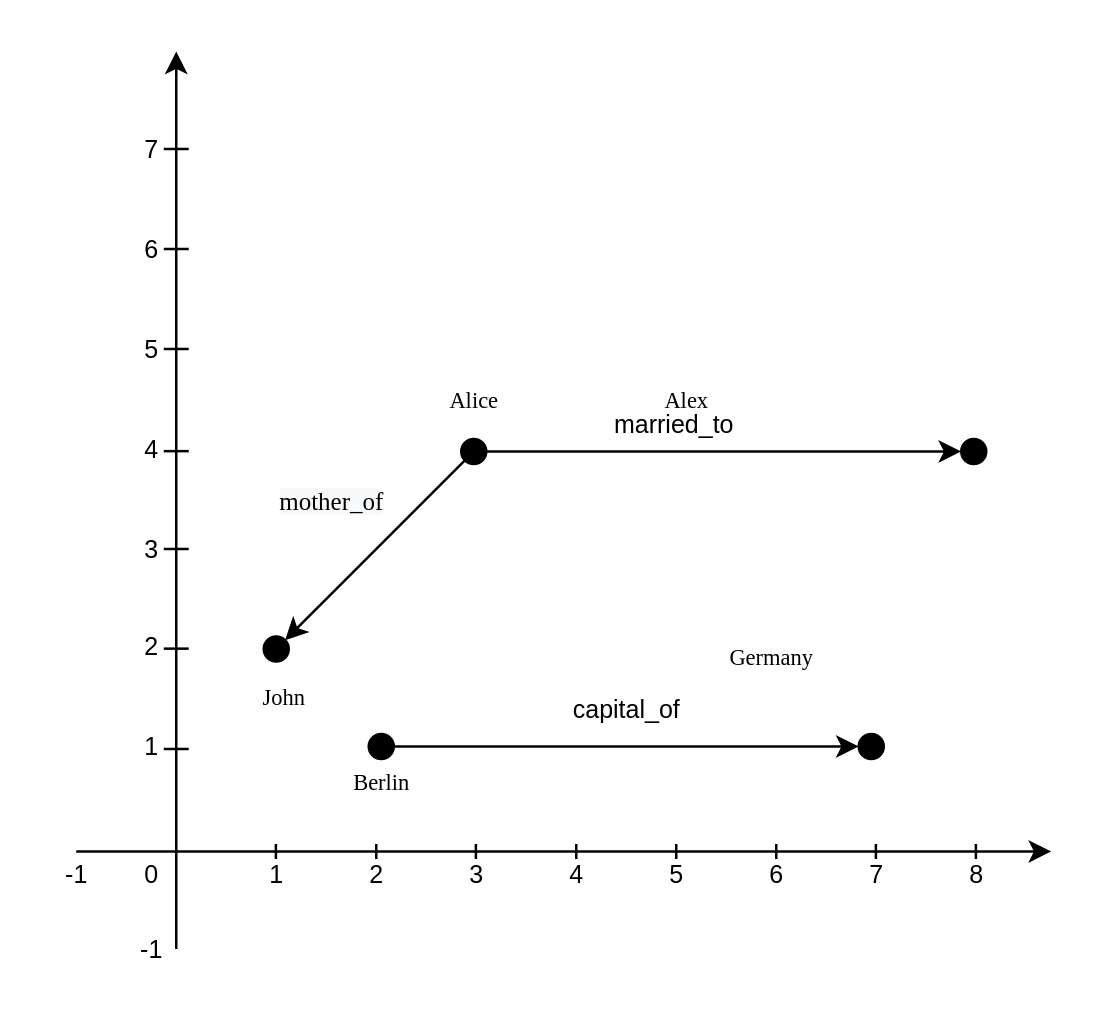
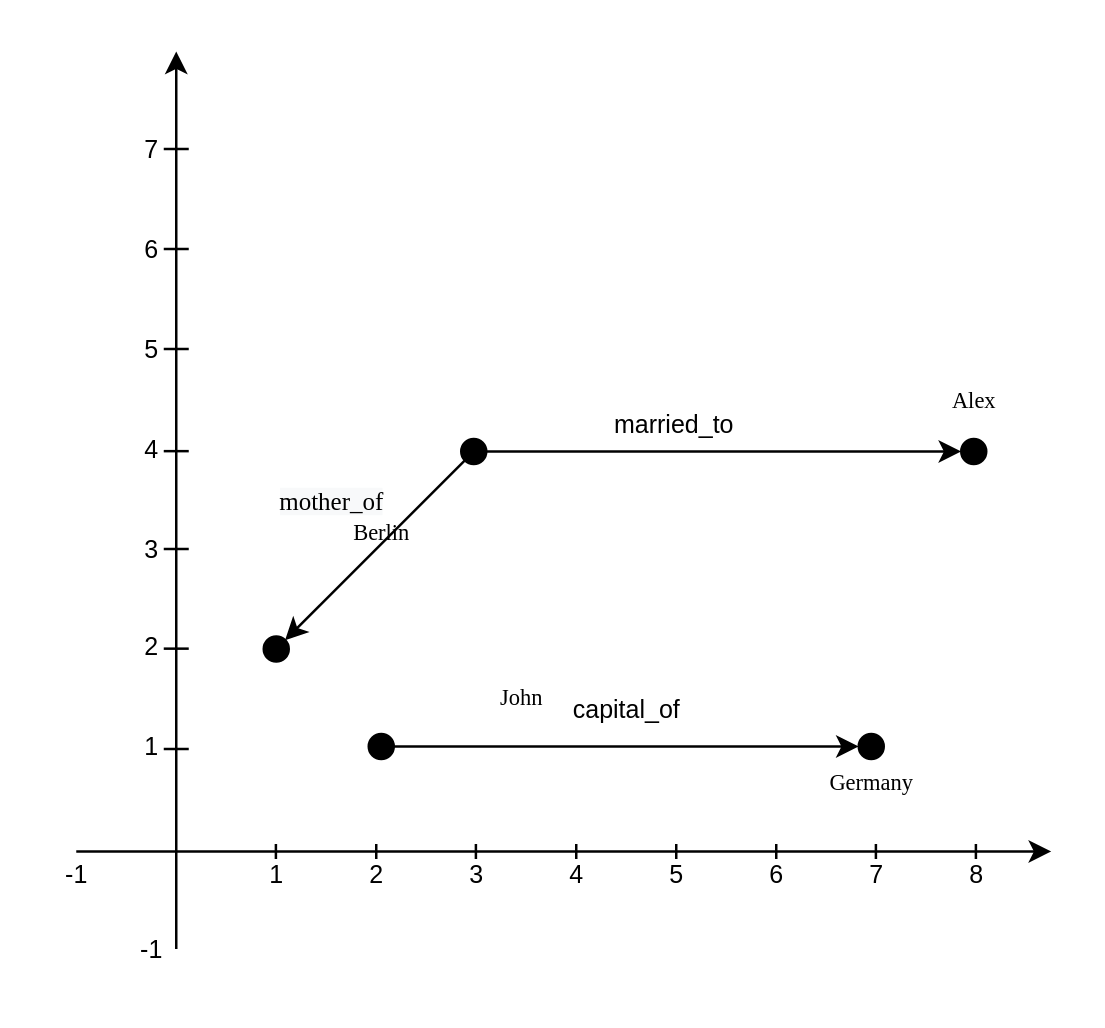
  <mxCell id="0" />
  <mxCell id="1" parent="0" />
  <mxCell id="2" value="" style="endArrow=classic;html=1;" edge="1" parent="1"><mxGeometry width="50" height="50" relative="1" as="geometry"><mxPoint x="70" y="379" as="sourcePoint" /><mxPoint x="70" y="20" as="targetPoint" /></mxGeometry></mxCell>
  <mxCell id="3" value="" style="endArrow=classic;html=1;" edge="1" parent="1"><mxGeometry width="50" height="50" relative="1" as="geometry"><mxPoint x="30" y="340" as="sourcePoint" /><mxPoint x="420" y="340" as="targetPoint" /></mxGeometry></mxCell>
  <mxCell id="4" value="" style="ellipse;whiteSpace=wrap;html=1;aspect=fixed;fillColor=#000000;" vertex="1" parent="1"><mxGeometry x="105" y="254" width="10" height="10" as="geometry" /></mxCell>
  <mxCell id="5" style="rounded=0;orthogonalLoop=1;jettySize=auto;html=1;exitX=0;exitY=1;exitDx=0;exitDy=0;entryX=1;entryY=0;entryDx=0;entryDy=0;shadow=0;jumpStyle=none;" edge="1" parent="1" source="9" target="4"><mxGeometry relative="1" as="geometry" /></mxCell>
  <mxCell id="6" value="&lt;span style=&quot;font-family: verdana; font-size: 10px; background-color: rgb(248, 249, 250);&quot;&gt;mother_of&lt;/span&gt;" style="edgeLabel;html=1;align=center;verticalAlign=middle;resizable=0;points=[];fontSize=10;" vertex="1" connectable="0" parent="5"><mxGeometry x="0.025" y="-1" relative="1" as="geometry"><mxPoint x="-16.95" y="-20.14" as="offset" /></mxGeometry></mxCell>
  <mxCell id="7" style="edgeStyle=none;rounded=0;jumpStyle=none;orthogonalLoop=1;jettySize=auto;html=1;exitX=1;exitY=0.5;exitDx=0;exitDy=0;entryX=0;entryY=0.5;entryDx=0;entryDy=0;shadow=0;strokeColor=#000000;" edge="1" parent="1" source="9" target="10"><mxGeometry relative="1" as="geometry" /></mxCell>
  <mxCell id="8" value="&lt;span style=&quot;font-size: 10px;&quot;&gt;married_to&lt;/span&gt;" style="edgeLabel;html=1;align=center;verticalAlign=middle;resizable=0;points=[];fontSize=10;" vertex="1" connectable="0" parent="7"><mxGeometry x="-0.223" relative="1" as="geometry"><mxPoint y="-11.22" as="offset" /></mxGeometry></mxCell>
  <mxCell id="9" value="" style="ellipse;whiteSpace=wrap;html=1;aspect=fixed;fillColor=#000000;" vertex="1" parent="1"><mxGeometry x="184" y="175" width="10" height="10" as="geometry" /></mxCell>
  <mxCell id="10" value="" style="ellipse;whiteSpace=wrap;html=1;aspect=fixed;fillColor=#000000;" vertex="1" parent="1"><mxGeometry x="384" y="175" width="10" height="10" as="geometry" /></mxCell>
  <mxCell id="11" value="&lt;span style=&quot;font-size: 10px;&quot;&gt;capital_of&lt;/span&gt;" style="edgeStyle=none;rounded=0;jumpStyle=none;orthogonalLoop=1;jettySize=auto;html=1;exitX=1;exitY=0.5;exitDx=0;exitDy=0;entryX=0;entryY=0.5;entryDx=0;entryDy=0;shadow=0;strokeColor=#000000;fontSize=10;" edge="1" parent="1" source="12" target="13"><mxGeometry y="15" relative="1" as="geometry"><mxPoint as="offset" /></mxGeometry></mxCell>
  <mxCell id="12" value="" style="ellipse;whiteSpace=wrap;html=1;aspect=fixed;fillColor=#000000;" vertex="1" parent="1"><mxGeometry x="147" y="293" width="10" height="10" as="geometry" /></mxCell>
  <mxCell id="13" value="" style="ellipse;whiteSpace=wrap;html=1;aspect=fixed;fillColor=#000000;" vertex="1" parent="1"><mxGeometry x="343" y="293" width="10" height="10" as="geometry" /></mxCell>
- <mxCell id="14" value="&lt;span style=&quot;font-family: verdana; font-size: 9px;&quot;&gt;John&lt;/span&gt;" style="text;html=1;align=center;verticalAlign=middle;resizable=0;points=[];autosize=1;fontSize=9;" vertex="1" parent="1"><mxGeometry x="92.5" y="269" width="40" height="20" as="geometry" /></mxCell>
- <mxCell id="15" value="&lt;span style=&quot;font-family: verdana; font-size: 9px;&quot;&gt;Alice&lt;/span&gt;" style="text;html=1;align=center;verticalAlign=middle;resizable=0;points=[];autosize=1;fontSize=9;" vertex="1" parent="1"><mxGeometry x="169" y="150" width="40" height="20" as="geometry" /></mxCell>
- <mxCell id="16" value="&lt;span style=&quot;font-family: verdana; font-size: 9px;&quot;&gt;Alex&lt;/span&gt;" style="text;html=1;align=center;verticalAlign=middle;resizable=0;points=[];autosize=1;fontSize=9;" vertex="1" parent="1"><mxGeometry x="259" y="150" width="30" height="20" as="geometry" /></mxCell>
- <mxCell id="17" value="&lt;span style=&quot;font-family: verdana; font-size: 9px;&quot;&gt;Berlin&lt;/span&gt;" style="text;html=1;align=center;verticalAlign=middle;resizable=0;points=[];autosize=1;fontSize=9;" vertex="1" parent="1"><mxGeometry x="132" y="303" width="40" height="20" as="geometry" /></mxCell>
- <mxCell id="18" value="&lt;span style=&quot;font-family: verdana; font-size: 9px;&quot;&gt;Germany&lt;/span&gt;" style="text;html=1;align=center;verticalAlign=middle;resizable=0;points=[];autosize=1;fontSize=9;" vertex="1" parent="1"><mxGeometry x="278" y="253" width="60" height="20" as="geometry" /></mxCell>
+ <mxCell id="14" value="&lt;span style=&quot;font-family: verdana; font-size: 9px;&quot;&gt;John&lt;/span&gt;" style="text;html=1;align=center;verticalAlign=middle;resizable=0;points=[];autosize=1;fontSize=9;" vertex="1" parent="1"><mxGeometry x="187.5" y="269" width="40" height="20" as="geometry" /></mxCell>
+ <mxCell id="16" value="&lt;span style=&quot;font-family: verdana; font-size: 9px;&quot;&gt;Alex&lt;/span&gt;" style="text;html=1;align=center;verticalAlign=middle;resizable=0;points=[];autosize=1;fontSize=9;" vertex="1" parent="1"><mxGeometry x="374" y="150" width="30" height="20" as="geometry" /></mxCell>
+ <mxCell id="17" value="&lt;span style=&quot;font-family: verdana; font-size: 9px;&quot;&gt;Berlin&lt;/span&gt;" style="text;html=1;align=center;verticalAlign=middle;resizable=0;points=[];autosize=1;fontSize=9;" vertex="1" parent="1"><mxGeometry x="132" y="203" width="40" height="20" as="geometry" /></mxCell>
+ <mxCell id="18" value="&lt;span style=&quot;font-family: verdana; font-size: 9px;&quot;&gt;Germany&lt;/span&gt;" style="text;html=1;align=center;verticalAlign=middle;resizable=0;points=[];autosize=1;fontSize=9;" vertex="1" parent="1"><mxGeometry x="318" y="303" width="60" height="20" as="geometry" /></mxCell>
  <mxCell id="19" value="" style="endArrow=none;html=1;shadow=0;strokeColor=#000000;fontSize=10;" edge="1" parent="1"><mxGeometry width="50" height="50" relative="1" as="geometry"><mxPoint x="65" y="299" as="sourcePoint" /><mxPoint x="75" y="299" as="targetPoint" /></mxGeometry></mxCell>
  <mxCell id="20" value="" style="endArrow=none;html=1;shadow=0;strokeColor=#000000;fontSize=10;" edge="1" parent="1"><mxGeometry width="50" height="50" relative="1" as="geometry"><mxPoint x="65" y="258.86" as="sourcePoint" /><mxPoint x="75" y="258.86" as="targetPoint" /></mxGeometry></mxCell>
  <mxCell id="21" value="" style="endArrow=none;html=1;shadow=0;strokeColor=#000000;fontSize=10;" edge="1" parent="1"><mxGeometry width="50" height="50" relative="1" as="geometry"><mxPoint x="65" y="219" as="sourcePoint" /><mxPoint x="75" y="219" as="targetPoint" /></mxGeometry></mxCell>
  <mxCell id="22" value="" style="endArrow=none;html=1;shadow=0;strokeColor=#000000;fontSize=10;" edge="1" parent="1"><mxGeometry width="50" height="50" relative="1" as="geometry"><mxPoint x="65" y="179.86" as="sourcePoint" /><mxPoint x="75" y="179.86" as="targetPoint" /></mxGeometry></mxCell>
  <mxCell id="23" value="" style="endArrow=none;html=1;shadow=0;strokeColor=#000000;fontSize=10;" edge="1" parent="1"><mxGeometry width="50" height="50" relative="1" as="geometry"><mxPoint x="65" y="139" as="sourcePoint" /><mxPoint x="75" y="139" as="targetPoint" /></mxGeometry></mxCell>
  <mxCell id="24" value="" style="endArrow=none;html=1;shadow=0;strokeColor=#000000;fontSize=10;" edge="1" parent="1"><mxGeometry width="50" height="50" relative="1" as="geometry"><mxPoint x="65" y="99" as="sourcePoint" /><mxPoint x="75" y="99" as="targetPoint" /></mxGeometry></mxCell>
  <mxCell id="25" value="" style="endArrow=none;html=1;shadow=0;strokeColor=#000000;fontSize=10;" edge="1" parent="1"><mxGeometry width="50" height="50" relative="1" as="geometry"><mxPoint x="65" y="59" as="sourcePoint" /><mxPoint x="75" y="59" as="targetPoint" /></mxGeometry></mxCell>
  <mxCell id="26" value="" style="endArrow=none;html=1;shadow=0;strokeColor=#000000;fontSize=10;" edge="1" parent="1"><mxGeometry width="50" height="50" relative="1" as="geometry"><mxPoint x="109.86" y="337" as="sourcePoint" /><mxPoint x="109.86" y="343" as="targetPoint" /></mxGeometry></mxCell>
  <mxCell id="27" value="" style="endArrow=none;html=1;shadow=0;strokeColor=#000000;fontSize=10;" edge="1" parent="1"><mxGeometry width="50" height="50" relative="1" as="geometry"><mxPoint x="150" y="337" as="sourcePoint" /><mxPoint x="150" y="343" as="targetPoint" /></mxGeometry></mxCell>
  <mxCell id="28" value="" style="endArrow=none;html=1;shadow=0;strokeColor=#000000;fontSize=10;" edge="1" parent="1"><mxGeometry width="50" height="50" relative="1" as="geometry"><mxPoint x="189.86" y="337" as="sourcePoint" /><mxPoint x="189.86" y="343" as="targetPoint" /></mxGeometry></mxCell>
  <mxCell id="29" value="" style="endArrow=none;html=1;shadow=0;strokeColor=#000000;fontSize=10;" edge="1" parent="1"><mxGeometry width="50" height="50" relative="1" as="geometry"><mxPoint x="230" y="337" as="sourcePoint" /><mxPoint x="230" y="343" as="targetPoint" /></mxGeometry></mxCell>
  <mxCell id="30" value="" style="endArrow=none;html=1;shadow=0;strokeColor=#000000;fontSize=10;" edge="1" parent="1"><mxGeometry width="50" height="50" relative="1" as="geometry"><mxPoint x="270" y="337" as="sourcePoint" /><mxPoint x="270" y="343" as="targetPoint" /></mxGeometry></mxCell>
  <mxCell id="31" value="" style="endArrow=none;html=1;shadow=0;strokeColor=#000000;fontSize=10;" edge="1" parent="1"><mxGeometry width="50" height="50" relative="1" as="geometry"><mxPoint x="310" y="337" as="sourcePoint" /><mxPoint x="310" y="343" as="targetPoint" /></mxGeometry></mxCell>
  <mxCell id="32" value="" style="endArrow=none;html=1;shadow=0;strokeColor=#000000;fontSize=10;" edge="1" parent="1"><mxGeometry width="50" height="50" relative="1" as="geometry"><mxPoint x="349.86" y="337" as="sourcePoint" /><mxPoint x="349.86" y="343" as="targetPoint" /></mxGeometry></mxCell>
  <mxCell id="33" value="" style="endArrow=none;html=1;shadow=0;strokeColor=#000000;fontSize=10;" edge="1" parent="1"><mxGeometry width="50" height="50" relative="1" as="geometry"><mxPoint x="389.86" y="337" as="sourcePoint" /><mxPoint x="389.86" y="343" as="targetPoint" /></mxGeometry></mxCell>
  <mxCell id="34" value="1" style="text;html=1;align=center;verticalAlign=middle;resizable=0;points=[];autosize=1;fontSize=10;" vertex="1" parent="1"><mxGeometry x="100" y="339" width="20" height="20" as="geometry" /></mxCell>
  <mxCell id="35" value="2" style="text;html=1;align=center;verticalAlign=middle;resizable=0;points=[];autosize=1;fontSize=10;" vertex="1" parent="1"><mxGeometry x="140" y="339" width="20" height="20" as="geometry" /></mxCell>
  <mxCell id="36" value="3" style="text;html=1;align=center;verticalAlign=middle;resizable=0;points=[];autosize=1;fontSize=10;" vertex="1" parent="1"><mxGeometry x="180" y="339" width="20" height="20" as="geometry" /></mxCell>
  <mxCell id="37" value="4" style="text;html=1;align=center;verticalAlign=middle;resizable=0;points=[];autosize=1;fontSize=10;" vertex="1" parent="1"><mxGeometry x="220" y="339" width="20" height="20" as="geometry" /></mxCell>
  <mxCell id="38" value="5" style="text;html=1;align=center;verticalAlign=middle;resizable=0;points=[];autosize=1;fontSize=10;" vertex="1" parent="1"><mxGeometry x="260" y="339" width="20" height="20" as="geometry" /></mxCell>
  <mxCell id="39" value="6" style="text;html=1;align=center;verticalAlign=middle;resizable=0;points=[];autosize=1;fontSize=10;" vertex="1" parent="1"><mxGeometry x="300" y="339" width="20" height="20" as="geometry" /></mxCell>
  <mxCell id="40" value="7" style="text;html=1;align=center;verticalAlign=middle;resizable=0;points=[];autosize=1;fontSize=10;" vertex="1" parent="1"><mxGeometry x="340" y="339" width="20" height="20" as="geometry" /></mxCell>
  <mxCell id="41" value="8" style="text;html=1;align=center;verticalAlign=middle;resizable=0;points=[];autosize=1;fontSize=10;" vertex="1" parent="1"><mxGeometry x="380" y="339" width="20" height="20" as="geometry" /></mxCell>
  <mxCell id="42" value="1" style="text;html=1;align=center;verticalAlign=middle;resizable=0;points=[];autosize=1;fontSize=10;" vertex="1" parent="1"><mxGeometry x="50" y="288" width="20" height="20" as="geometry" /></mxCell>
  <mxCell id="43" value="2" style="text;html=1;align=center;verticalAlign=middle;resizable=0;points=[];autosize=1;fontSize=10;" vertex="1" parent="1"><mxGeometry x="50" y="248" width="20" height="20" as="geometry" /></mxCell>
  <mxCell id="44" value="3" style="text;html=1;align=center;verticalAlign=middle;resizable=0;points=[];autosize=1;fontSize=10;" vertex="1" parent="1"><mxGeometry x="50" y="209" width="20" height="20" as="geometry" /></mxCell>
  <mxCell id="45" value="4" style="text;html=1;align=center;verticalAlign=middle;resizable=0;points=[];autosize=1;fontSize=10;" vertex="1" parent="1"><mxGeometry x="50" y="169" width="20" height="20" as="geometry" /></mxCell>
  <mxCell id="46" value="5" style="text;html=1;align=center;verticalAlign=middle;resizable=0;points=[];autosize=1;fontSize=10;" vertex="1" parent="1"><mxGeometry x="50" y="129" width="20" height="20" as="geometry" /></mxCell>
  <mxCell id="47" value="6" style="text;html=1;align=center;verticalAlign=middle;resizable=0;points=[];autosize=1;fontSize=10;" vertex="1" parent="1"><mxGeometry x="50" y="89" width="20" height="20" as="geometry" /></mxCell>
  <mxCell id="48" value="7" style="text;html=1;align=center;verticalAlign=middle;resizable=0;points=[];autosize=1;fontSize=10;" vertex="1" parent="1"><mxGeometry x="50" y="49" width="20" height="20" as="geometry" /></mxCell>
- <mxCell id="49" value="0" style="text;html=1;align=center;verticalAlign=middle;resizable=0;points=[];autosize=1;fontSize=10;" vertex="1" parent="1"><mxGeometry x="50" y="339" width="20" height="20" as="geometry" /></mxCell>
  <mxCell id="50" value="-1" style="text;html=1;align=center;verticalAlign=middle;resizable=0;points=[];autosize=1;fontSize=10;" vertex="1" parent="1"><mxGeometry x="50" y="369" width="20" height="20" as="geometry" /></mxCell>
  <mxCell id="51" value="-1" style="text;html=1;align=center;verticalAlign=middle;resizable=0;points=[];autosize=1;fontSize=10;" vertex="1" parent="1"><mxGeometry x="20" y="339" width="20" height="20" as="geometry" /></mxCell>
